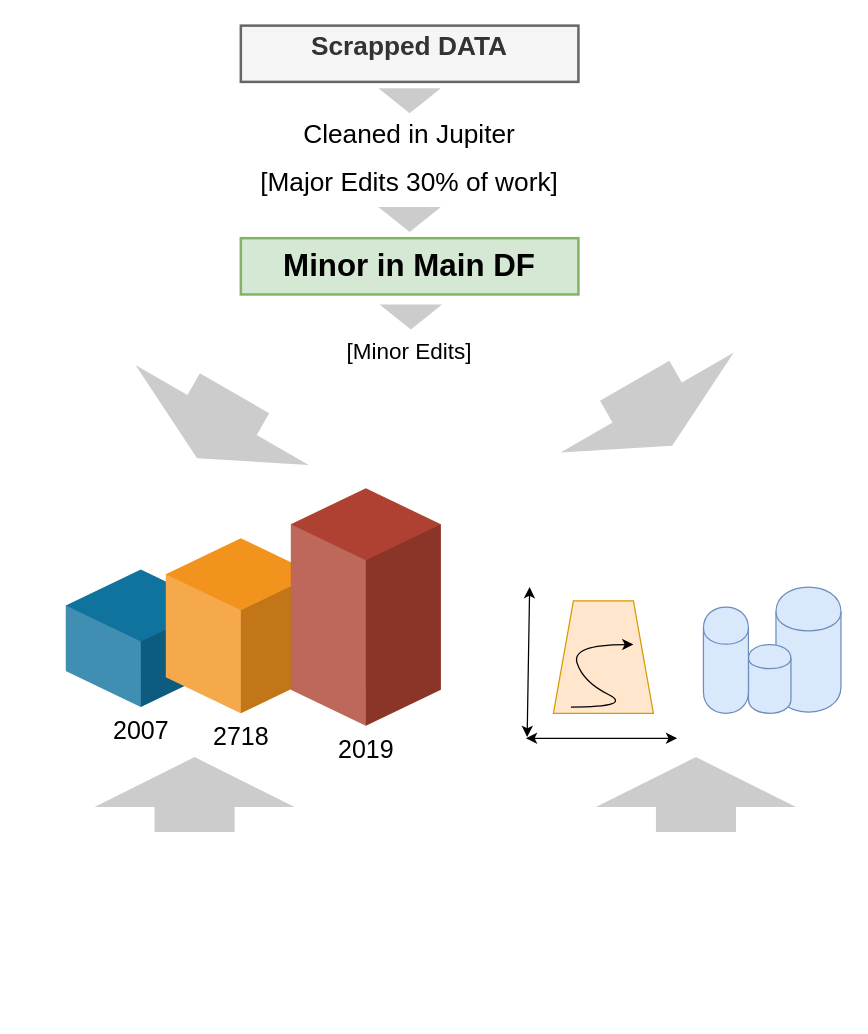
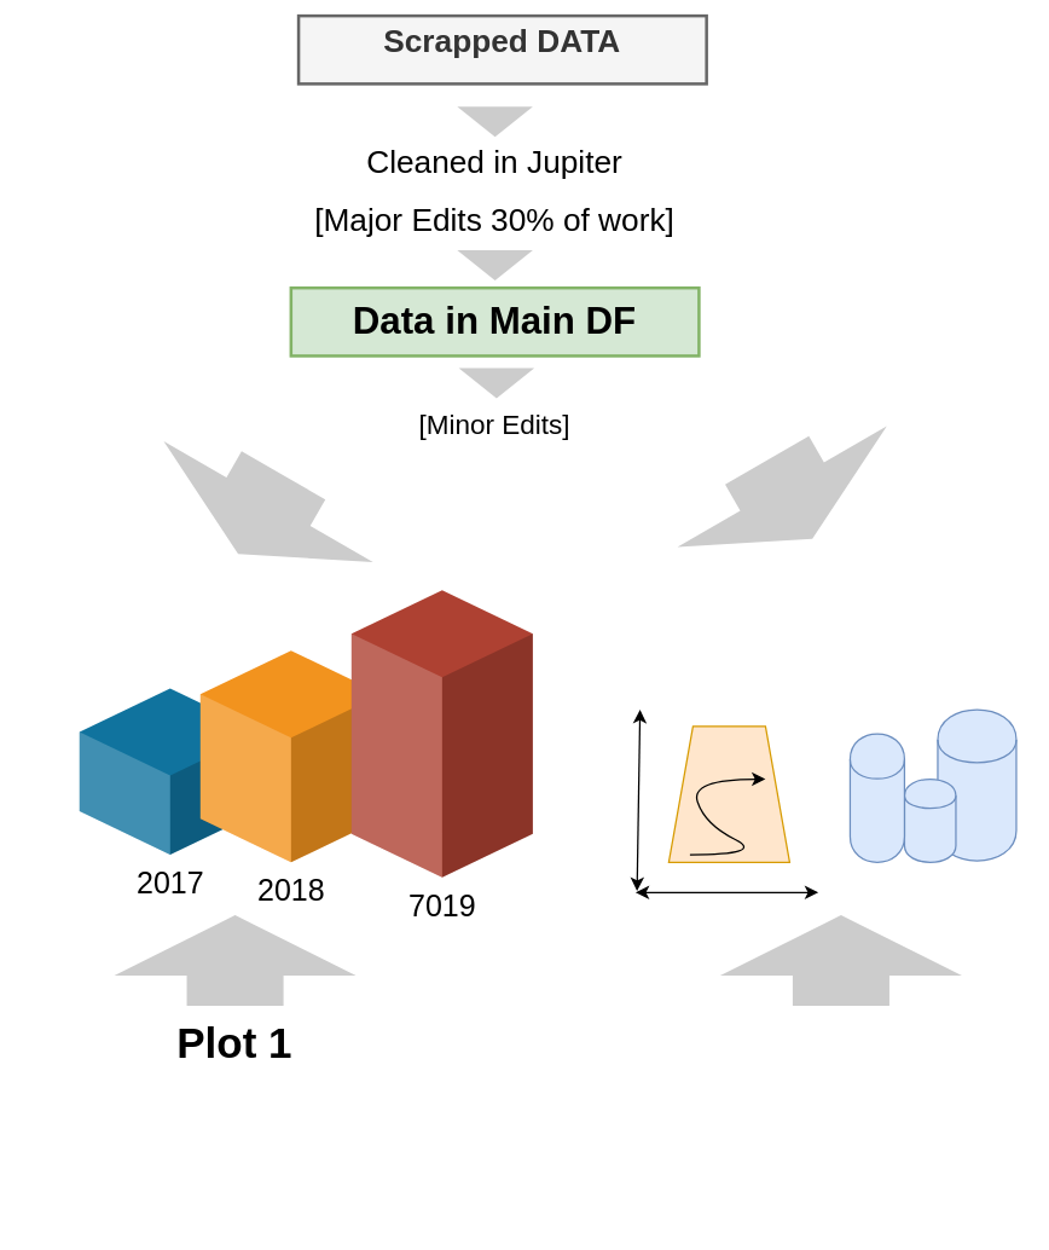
  <mxCell id="0" />
  <mxCell id="1" parent="0" />
  <mxCell id="2" value="" style="html=1;shadow=0;dashed=0;align=center;verticalAlign=middle;shape=mxgraph.arrows2.arrow;dy=0.6;dx=40;direction=north;notch=0;strokeWidth=2;fillColor=#CCCCCC;fontSize=14;fontColor=#000000;strokeColor=none;" parent="1" vertex="1"><mxGeometry x="75" y="605" width="160" height="60" as="geometry" /></mxCell>
- <mxCell id="3" value="2007" style="verticalLabelPosition=bottom;verticalAlign=top;html=1;shape=mxgraph.infographic.shadedCube;isoAngle=15;fillColor=#10739E;strokeColor=none;fontFamily=Helvetica;fontSize=20;align=center;strokeWidth=2;" parent="1" vertex="1"><mxGeometry x="52" y="455" width="120" height="110" as="geometry" /></mxCell>
- <mxCell id="4" value="2718" style="verticalLabelPosition=bottom;verticalAlign=top;html=1;shape=mxgraph.infographic.shadedCube;isoAngle=15;fillColor=#F2931E;strokeColor=none;fontFamily=Helvetica;fontSize=20;align=center;strokeWidth=2;" parent="1" vertex="1"><mxGeometry x="132" y="430" width="120" height="140" as="geometry" /></mxCell>
- <mxCell id="5" value="2019" style="verticalLabelPosition=bottom;verticalAlign=top;html=1;shape=mxgraph.infographic.shadedCube;isoAngle=15;fillColor=#AE4132;strokeColor=none;fontFamily=Helvetica;fontSize=20;align=center;strokeWidth=2;" parent="1" vertex="1"><mxGeometry x="232" y="390" width="120" height="190" as="geometry" /></mxCell>
+ <mxCell id="3" value="2017" style="verticalLabelPosition=bottom;verticalAlign=top;html=1;shape=mxgraph.infographic.shadedCube;isoAngle=15;fillColor=#10739E;strokeColor=none;fontFamily=Helvetica;fontSize=20;align=center;strokeWidth=2;" parent="1" vertex="1"><mxGeometry x="52" y="455" width="120" height="110" as="geometry" /></mxCell>
+ <mxCell id="4" value="2018" style="verticalLabelPosition=bottom;verticalAlign=top;html=1;shape=mxgraph.infographic.shadedCube;isoAngle=15;fillColor=#F2931E;strokeColor=none;fontFamily=Helvetica;fontSize=20;align=center;strokeWidth=2;" parent="1" vertex="1"><mxGeometry x="132" y="430" width="120" height="140" as="geometry" /></mxCell>
+ <mxCell id="5" value="7019" style="verticalLabelPosition=bottom;verticalAlign=top;html=1;shape=mxgraph.infographic.shadedCube;isoAngle=15;fillColor=#AE4132;strokeColor=none;fontFamily=Helvetica;fontSize=20;align=center;strokeWidth=2;" parent="1" vertex="1"><mxGeometry x="232" y="390" width="120" height="190" as="geometry" /></mxCell>
+ <mxCell id="6" value="&lt;h1&gt;Plot 1&lt;/h1&gt;" style="text;html=1;spacing=5;spacingTop=-20;whiteSpace=wrap;overflow=hidden;strokeWidth=2;fillColor=none;gradientColor=none;fontSize=14;align=center;" parent="1" vertex="1"><mxGeometry x="20" y="665" width="270" height="140" as="geometry" /></mxCell>
  <mxCell id="7" value="&lt;h1&gt;&lt;span style=&quot;font-weight: normal&quot;&gt;&lt;font style=&quot;font-size: 18px&quot;&gt;[Minor Edits]&lt;/font&gt;&lt;/span&gt;&lt;/h1&gt;" style="text;html=1;spacing=5;spacingTop=-20;whiteSpace=wrap;overflow=hidden;strokeWidth=2;fillColor=none;gradientColor=none;fontSize=24;align=center;fontStyle=0" parent="1" vertex="1"><mxGeometry x="192" y="220" width="270" height="80" as="geometry" /></mxCell>
- <mxCell id="8" value="&lt;h1 style=&quot;font-size: 21px;&quot;&gt;Scrapped DATA&lt;/h1&gt;" style="text;html=1;spacing=5;spacingTop=-20;whiteSpace=wrap;overflow=hidden;strokeWidth=2;fontSize=21;align=center;fillColor=#f5f5f5;strokeColor=#666666;fontColor=#333333;" parent="1" vertex="1"><mxGeometry x="192" y="20" width="270" height="45" as="geometry" /></mxCell>
+ <mxCell id="8" value="&lt;h1 style=&quot;font-size: 21px;&quot;&gt;Scrapped DATA&lt;/h1&gt;" style="text;html=1;spacing=5;spacingTop=-20;whiteSpace=wrap;overflow=hidden;strokeWidth=2;fontSize=21;align=center;fillColor=#f5f5f5;strokeColor=#666666;fontColor=#333333;" parent="1" vertex="1"><mxGeometry x="197" y="10" width="270" height="45" as="geometry" /></mxCell>
  <mxCell id="9" value="" style="html=1;shadow=0;dashed=0;align=center;verticalAlign=middle;shape=mxgraph.arrows2.arrow;dy=0.6;dx=40;direction=north;notch=0;strokeWidth=2;fillColor=#CCCCCC;fontSize=14;fontColor=#000000;strokeColor=none;" parent="1" vertex="1"><mxGeometry x="476" y="605" width="160" height="60" as="geometry" /></mxCell>
  <mxCell id="10" value="" style="html=1;shadow=0;dashed=0;align=center;verticalAlign=middle;shape=mxgraph.arrows2.arrow;dy=0.6;dx=40;direction=north;notch=0;strokeWidth=2;fillColor=#CCCCCC;fontSize=14;fontColor=#000000;strokeColor=none;flipV=1;rotation=-30;" parent="1" vertex="1"><mxGeometry x="442" y="300" width="160" height="60" as="geometry" /></mxCell>
  <mxCell id="11" value="&lt;h1 style=&quot;font-size: 21px&quot;&gt;&lt;span style=&quot;font-weight: normal ; font-size: 21px&quot;&gt;Cleaned in Jupiter&lt;/span&gt;&lt;/h1&gt;&lt;div&gt;&lt;span style=&quot;font-weight: normal ; font-size: 21px&quot;&gt;[Major Edits 30% of work]&lt;/span&gt;&lt;/div&gt;" style="text;html=1;spacing=5;spacingTop=-20;whiteSpace=wrap;overflow=hidden;strokeWidth=2;fillColor=none;gradientColor=none;fontSize=21;align=center;" vertex="1" parent="1"><mxGeometry x="192" y="90" width="270" height="95" as="geometry" /></mxCell>
  <mxCell id="12" value="" style="html=1;shadow=0;dashed=0;align=center;verticalAlign=middle;shape=mxgraph.arrows2.arrow;dy=0.6;dx=40;direction=north;notch=0;strokeWidth=2;fillColor=#CCCCCC;fontSize=14;fontColor=#000000;strokeColor=none;flipV=1;" vertex="1" parent="1"><mxGeometry x="302" y="70" width="50" height="20" as="geometry" /></mxCell>
  <mxCell id="13" value="" style="html=1;shadow=0;dashed=0;align=center;verticalAlign=middle;shape=mxgraph.arrows2.arrow;dy=0.6;dx=40;direction=north;notch=0;strokeWidth=2;fillColor=#CCCCCC;fontSize=14;fontColor=#000000;strokeColor=none;flipV=1;rotation=30;" vertex="1" parent="1"><mxGeometry x="92" y="310" width="160" height="60" as="geometry" /></mxCell>
- <mxCell id="14" value="&lt;h1 style=&quot;font-size: 25px&quot;&gt;Minor in Main DF&lt;/h1&gt;" style="text;html=1;spacing=5;spacingTop=-20;whiteSpace=wrap;overflow=hidden;strokeWidth=2;fillColor=#d5e8d4;fontSize=25;align=center;fontStyle=0;strokeColor=#82b366;" vertex="1" parent="1"><mxGeometry x="192" y="190" width="270" height="45" as="geometry" /></mxCell>
+ <mxCell id="14" value="&lt;h1 style=&quot;font-size: 25px&quot;&gt;Data in Main DF&lt;/h1&gt;" style="text;html=1;spacing=5;spacingTop=-20;whiteSpace=wrap;overflow=hidden;strokeWidth=2;fillColor=#d5e8d4;fontSize=25;align=center;fontStyle=0;strokeColor=#82b366;" vertex="1" parent="1"><mxGeometry x="192" y="190" width="270" height="45" as="geometry" /></mxCell>
  <mxCell id="15" value="" style="html=1;shadow=0;dashed=0;align=center;verticalAlign=middle;shape=mxgraph.arrows2.arrow;dy=0.6;dx=40;direction=north;notch=0;strokeWidth=2;fillColor=#CCCCCC;fontSize=14;fontColor=#000000;strokeColor=none;flipV=1;" vertex="1" parent="1"><mxGeometry x="302" y="165" width="50" height="20" as="geometry" /></mxCell>
  <mxCell id="16" value="" style="html=1;shadow=0;dashed=0;align=center;verticalAlign=middle;shape=mxgraph.arrows2.arrow;dy=0.6;dx=40;direction=north;notch=0;strokeWidth=2;fillColor=#CCCCCC;fontSize=14;fontColor=#000000;strokeColor=none;flipV=1;" vertex="1" parent="1"><mxGeometry x="303" y="243" width="50" height="20" as="geometry" /></mxCell>
  <mxCell id="17" value="" style="shape=trapezoid;perimeter=trapezoidPerimeter;whiteSpace=wrap;html=1;fontSize=21;fillColor=#ffe6cc;strokeColor=#d79b00;" vertex="1" parent="1"><mxGeometry x="442" y="480" width="80" height="90" as="geometry" /></mxCell>
  <mxCell id="18" value="" style="curved=1;endArrow=classic;html=1;fontSize=21;" edge="1" parent="1"><mxGeometry width="50" height="50" relative="1" as="geometry"><mxPoint x="456" y="565" as="sourcePoint" /><mxPoint x="506" y="515" as="targetPoint" /><Array as="points"><mxPoint x="506" y="565" /><mxPoint x="466" y="545" /><mxPoint x="456" y="515" /></Array></mxGeometry></mxCell>
  <mxCell id="19" value="" style="shape=cylinder;whiteSpace=wrap;html=1;boundedLbl=1;backgroundOutline=1;fontSize=21;fillColor=#dae8fc;strokeColor=#6c8ebf;" vertex="1" parent="1"><mxGeometry x="620" y="469" width="52" height="100" as="geometry" /></mxCell>
  <mxCell id="20" value="" style="shape=cylinder;whiteSpace=wrap;html=1;boundedLbl=1;backgroundOutline=1;fontSize=21;fillColor=#dae8fc;strokeColor=#6c8ebf;" vertex="1" parent="1"><mxGeometry x="598" y="515" width="34" height="55" as="geometry" /></mxCell>
  <mxCell id="21" value="" style="shape=cylinder;whiteSpace=wrap;html=1;boundedLbl=1;backgroundOutline=1;fontSize=21;fillColor=#dae8fc;strokeColor=#6c8ebf;" vertex="1" parent="1"><mxGeometry x="562" y="485" width="36" height="85" as="geometry" /></mxCell>
  <mxCell id="22" value="" style="endArrow=classic;startArrow=classic;html=1;fontSize=21;" edge="1" parent="1"><mxGeometry width="50" height="50" relative="1" as="geometry"><mxPoint x="420" y="590" as="sourcePoint" /><mxPoint x="541" y="590" as="targetPoint" /></mxGeometry></mxCell>
  <mxCell id="23" value="" style="endArrow=classic;startArrow=classic;html=1;fontSize=21;" edge="1" parent="1"><mxGeometry width="50" height="50" relative="1" as="geometry"><mxPoint x="421" y="589" as="sourcePoint" /><mxPoint x="423" y="469" as="targetPoint" /></mxGeometry></mxCell>
